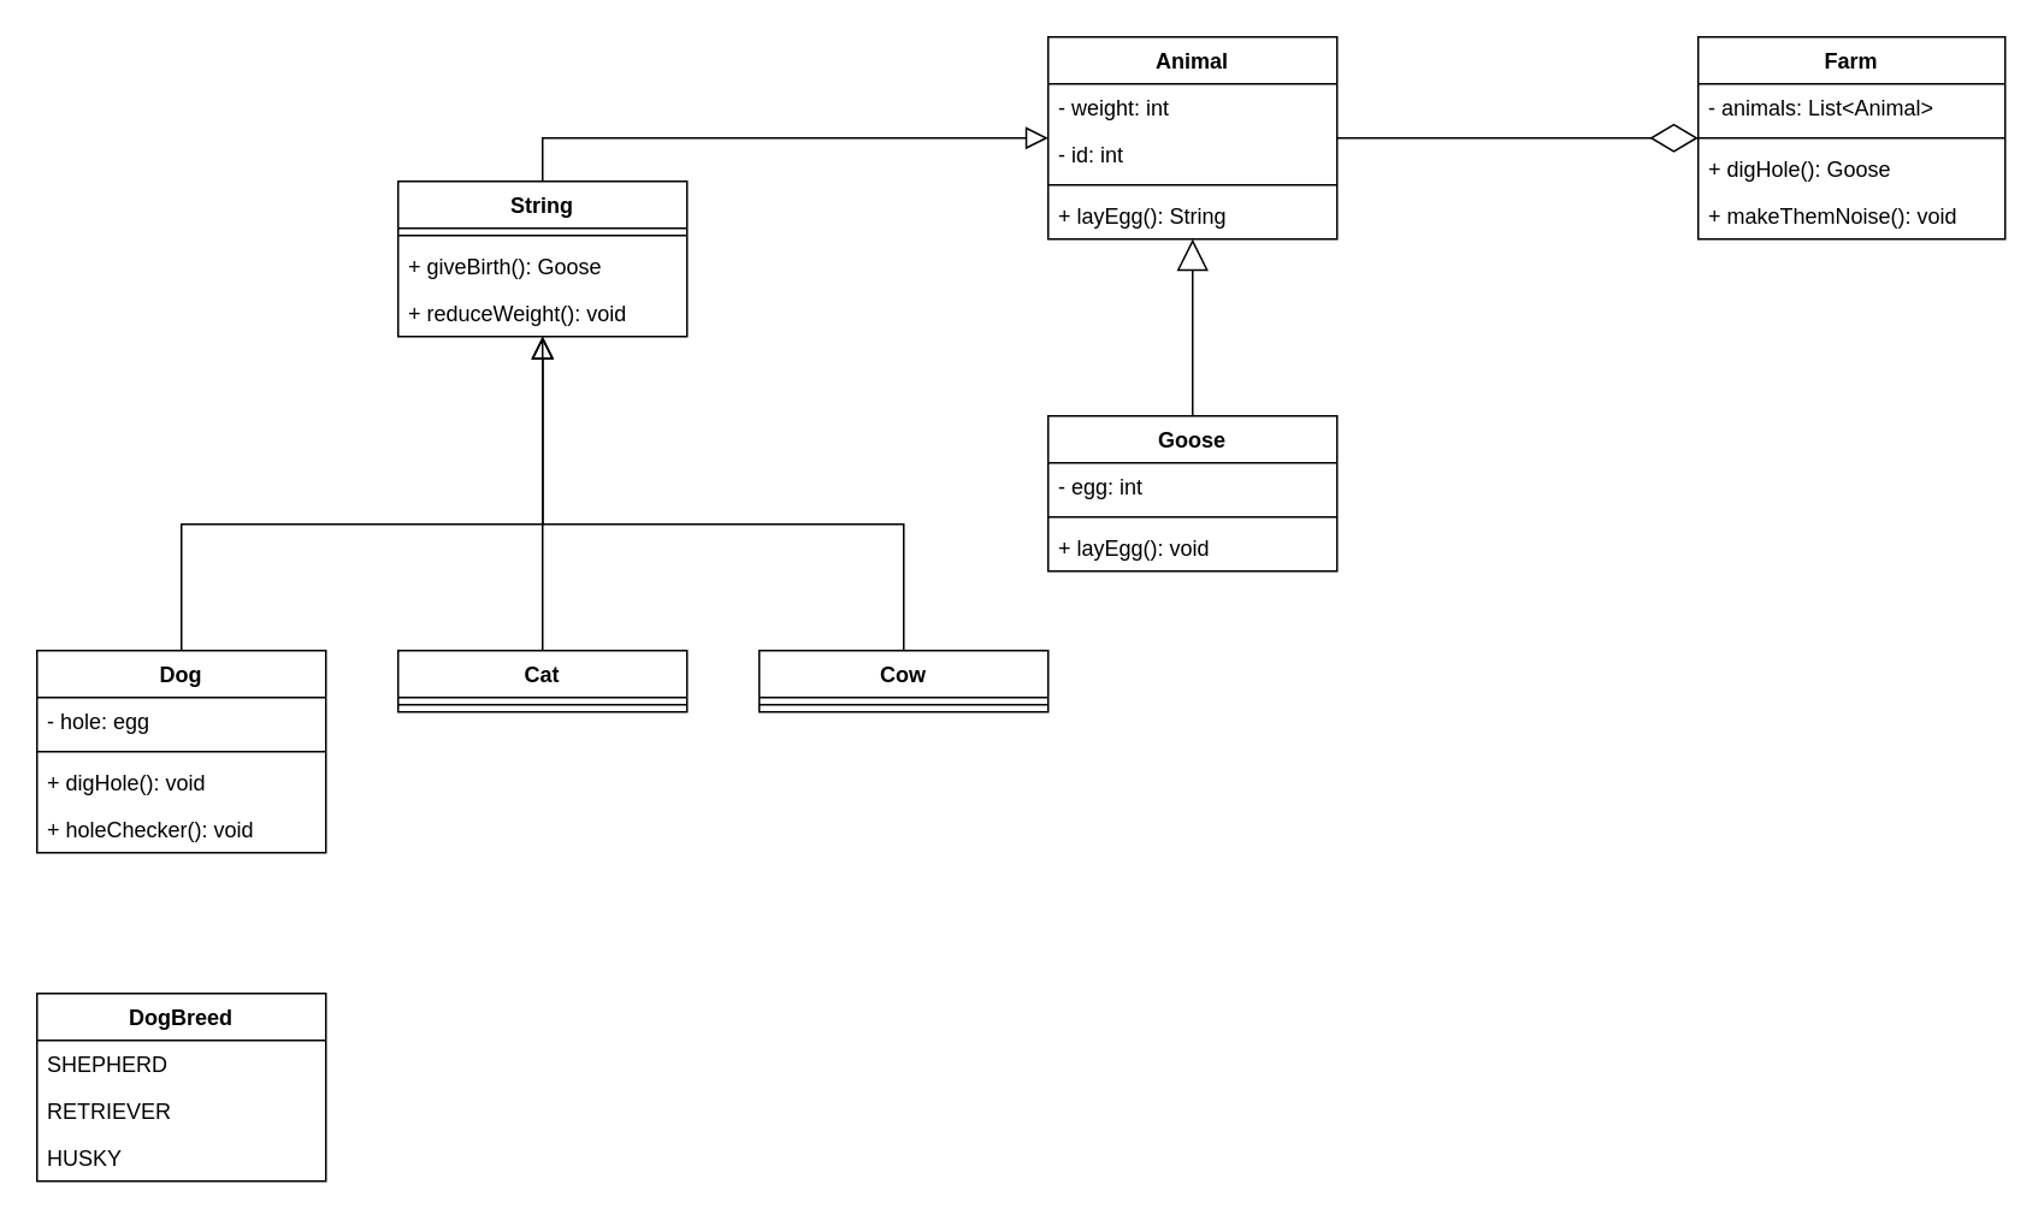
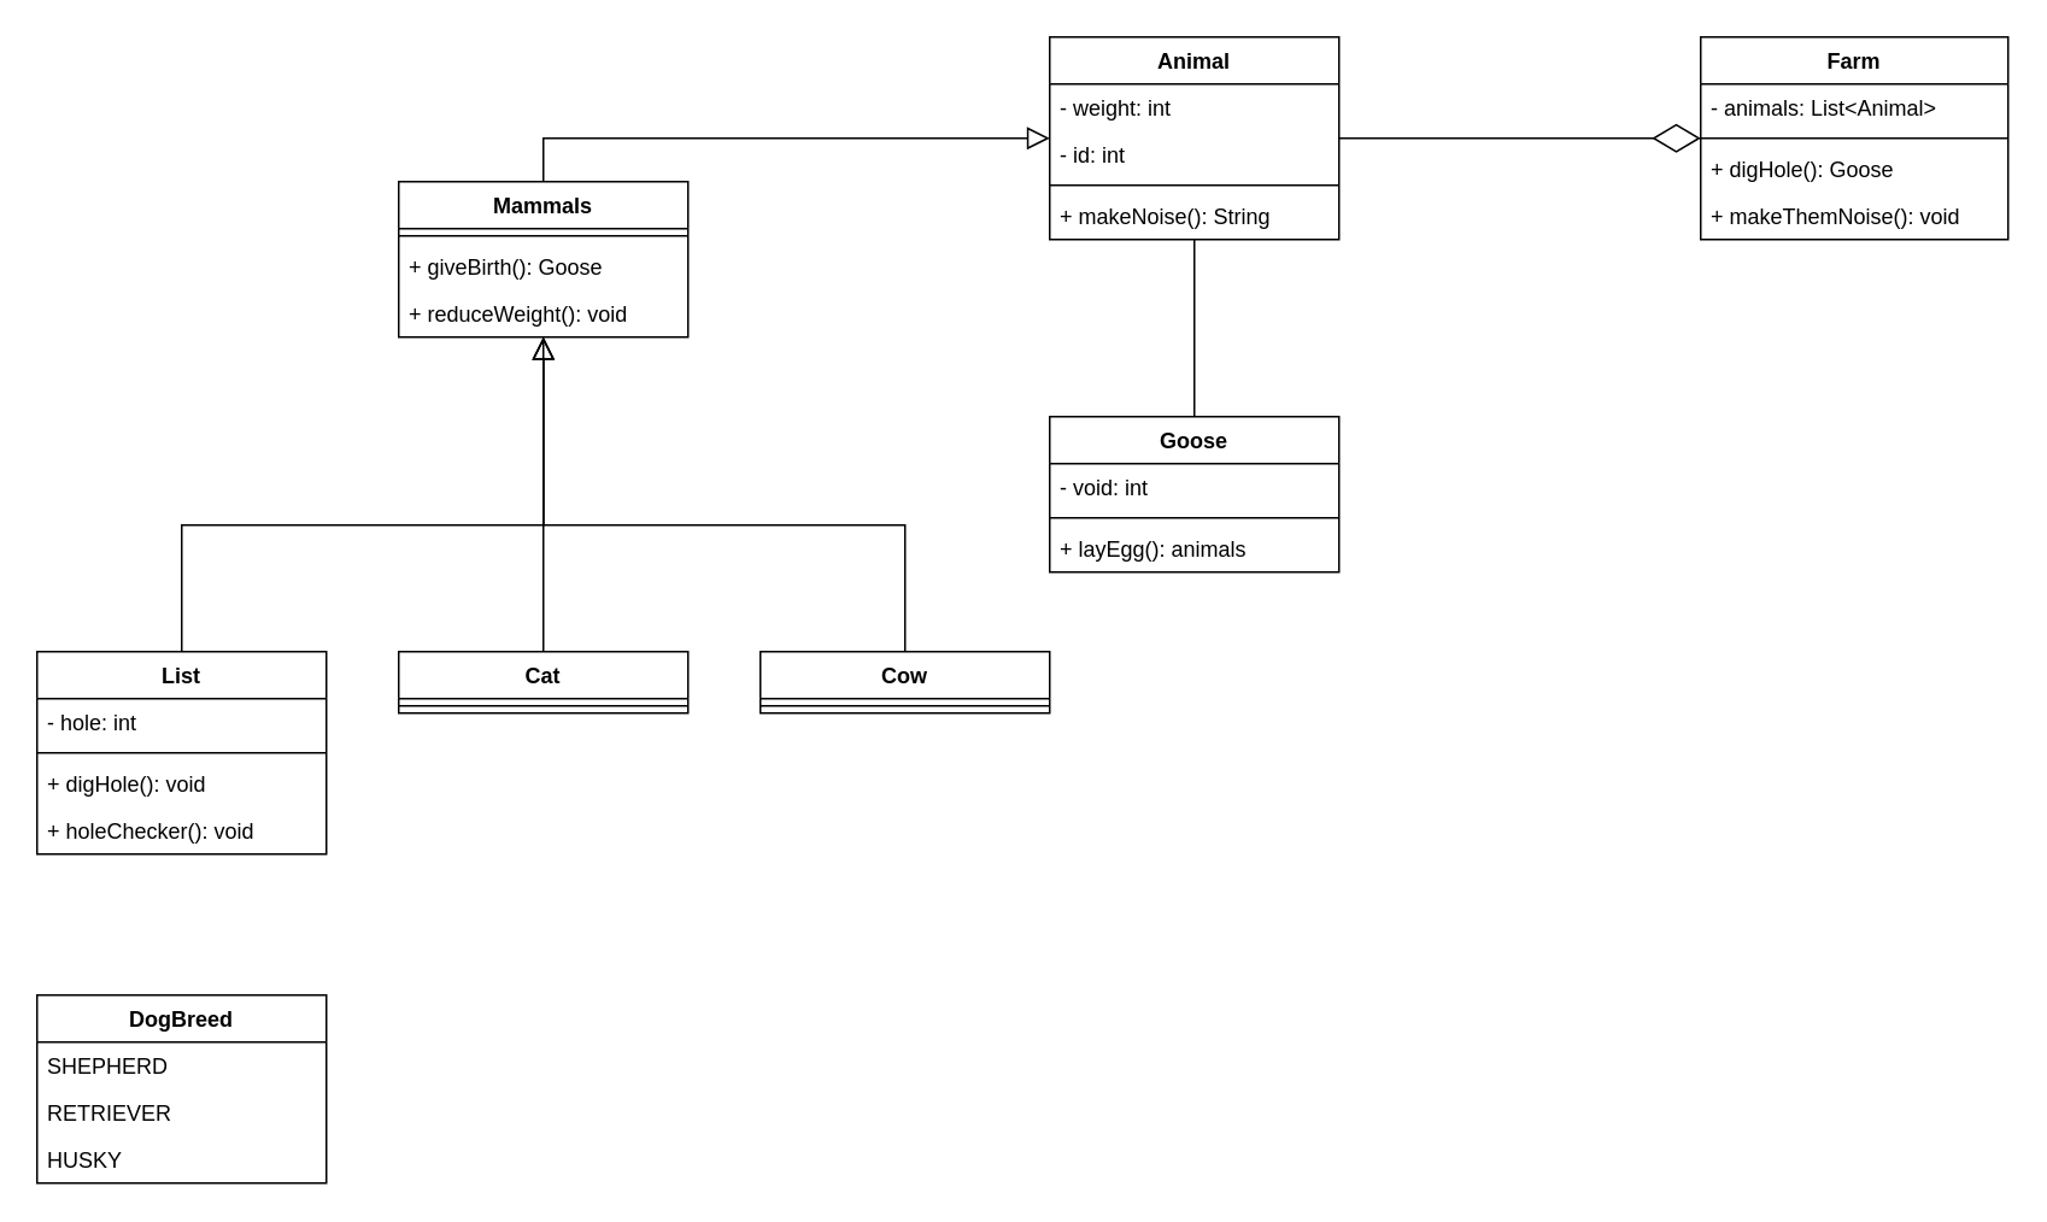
  <mxCell id="0" />
  <mxCell id="1" parent="0" />
  <mxCell id="2" value="Animal" style="swimlane;fontStyle=1;childLayout=stackLayout;horizontal=1;startSize=26;horizontalStack=0;resizeParent=1;resizeParentMax=0;resizeLast=0;collapsible=1;marginBottom=0;" vertex="1" parent="1"><mxGeometry x="580" y="20" width="160" height="112" as="geometry" /></mxCell>
  <mxCell id="3" value="- weight: int" style="text;strokeColor=none;fillColor=none;align=left;verticalAlign=top;spacingLeft=4;spacingRight=4;overflow=hidden;rotatable=0;points=[[0,0.5],[1,0.5]];portConstraint=eastwest;" vertex="1" parent="2"><mxGeometry y="26" width="160" height="26" as="geometry" /></mxCell>
  <mxCell id="4" value="- id: int" style="text;strokeColor=none;fillColor=none;align=left;verticalAlign=top;spacingLeft=4;spacingRight=4;overflow=hidden;rotatable=0;points=[[0,0.5],[1,0.5]];portConstraint=eastwest;" vertex="1" parent="2"><mxGeometry y="52" width="160" height="26" as="geometry" /></mxCell>
  <mxCell id="5" value="" style="line;strokeWidth=1;fillColor=none;align=left;verticalAlign=middle;spacingTop=-1;spacingLeft=3;spacingRight=3;rotatable=0;labelPosition=right;points=[];portConstraint=eastwest;" vertex="1" parent="2"><mxGeometry y="78" width="160" height="8" as="geometry" /></mxCell>
- <mxCell id="6" value="+ layEgg(): String" style="text;strokeColor=none;fillColor=none;align=left;verticalAlign=top;spacingLeft=4;spacingRight=4;overflow=hidden;rotatable=0;points=[[0,0.5],[1,0.5]];portConstraint=eastwest;" vertex="1" parent="2"><mxGeometry y="86" width="160" height="26" as="geometry" /></mxCell>
+ <mxCell id="6" value="+ makeNoise(): String" style="text;strokeColor=none;fillColor=none;align=left;verticalAlign=top;spacingLeft=4;spacingRight=4;overflow=hidden;rotatable=0;points=[[0,0.5],[1,0.5]];portConstraint=eastwest;" vertex="1" parent="2"><mxGeometry y="86" width="160" height="26" as="geometry" /></mxCell>
  <mxCell id="7" style="edgeStyle=orthogonalEdgeStyle;rounded=0;orthogonalLoop=1;jettySize=auto;html=1;endArrow=block;endFill=0;endSize=10;" edge="1" parent="1" source="8" target="35"><mxGeometry relative="1" as="geometry"><Array as="points"><mxPoint x="100" y="290" /><mxPoint x="300" y="290" /></Array></mxGeometry></mxCell>
- <mxCell id="8" value="Dog" style="swimlane;fontStyle=1;childLayout=stackLayout;horizontal=1;startSize=26;horizontalStack=0;resizeParent=1;resizeParentMax=0;resizeLast=0;collapsible=1;marginBottom=0;" vertex="1" parent="1"><mxGeometry x="20" y="360" width="160" height="112" as="geometry" /></mxCell>
- <mxCell id="9" value="- hole: egg" style="text;strokeColor=none;fillColor=none;align=left;verticalAlign=top;spacingLeft=4;spacingRight=4;overflow=hidden;rotatable=0;points=[[0,0.5],[1,0.5]];portConstraint=eastwest;" vertex="1" parent="8"><mxGeometry y="26" width="160" height="26" as="geometry" /></mxCell>
+ <mxCell id="8" value="List" style="swimlane;fontStyle=1;childLayout=stackLayout;horizontal=1;startSize=26;horizontalStack=0;resizeParent=1;resizeParentMax=0;resizeLast=0;collapsible=1;marginBottom=0;" vertex="1" parent="1"><mxGeometry x="20" y="360" width="160" height="112" as="geometry" /></mxCell>
+ <mxCell id="9" value="- hole: int" style="text;strokeColor=none;fillColor=none;align=left;verticalAlign=top;spacingLeft=4;spacingRight=4;overflow=hidden;rotatable=0;points=[[0,0.5],[1,0.5]];portConstraint=eastwest;" vertex="1" parent="8"><mxGeometry y="26" width="160" height="26" as="geometry" /></mxCell>
  <mxCell id="10" value="" style="line;strokeWidth=1;fillColor=none;align=left;verticalAlign=middle;spacingTop=-1;spacingLeft=3;spacingRight=3;rotatable=0;labelPosition=right;points=[];portConstraint=eastwest;" vertex="1" parent="8"><mxGeometry y="52" width="160" height="8" as="geometry" /></mxCell>
  <mxCell id="11" value="+ digHole(): void" style="text;strokeColor=none;fillColor=none;align=left;verticalAlign=top;spacingLeft=4;spacingRight=4;overflow=hidden;rotatable=0;points=[[0,0.5],[1,0.5]];portConstraint=eastwest;" vertex="1" parent="8"><mxGeometry y="60" width="160" height="26" as="geometry" /></mxCell>
  <mxCell id="12" value="+ holeChecker(): void" style="text;strokeColor=none;fillColor=none;align=left;verticalAlign=top;spacingLeft=4;spacingRight=4;overflow=hidden;rotatable=0;points=[[0,0.5],[1,0.5]];portConstraint=eastwest;" vertex="1" parent="8"><mxGeometry y="86" width="160" height="26" as="geometry" /></mxCell>
  <mxCell id="13" style="edgeStyle=orthogonalEdgeStyle;rounded=0;orthogonalLoop=1;jettySize=auto;html=1;endArrow=open;endFill=0;endSize=10;" edge="1" parent="1" source="14" target="35"><mxGeometry relative="1" as="geometry"><Array as="points"><mxPoint x="300" y="220" /><mxPoint x="300" y="220" /></Array></mxGeometry></mxCell>
  <mxCell id="14" value="Cat" style="swimlane;fontStyle=1;childLayout=stackLayout;horizontal=1;startSize=26;horizontalStack=0;resizeParent=1;resizeParentMax=0;resizeLast=0;collapsible=1;marginBottom=0;" vertex="1" parent="1"><mxGeometry x="220" y="360" width="160" height="34" as="geometry" /></mxCell>
  <mxCell id="15" value="" style="line;strokeWidth=1;fillColor=none;align=left;verticalAlign=middle;spacingTop=-1;spacingLeft=3;spacingRight=3;rotatable=0;labelPosition=right;points=[];portConstraint=eastwest;" vertex="1" parent="14"><mxGeometry y="26" width="160" height="8" as="geometry" /></mxCell>
- <mxCell id="16" style="edgeStyle=orthogonalEdgeStyle;rounded=0;orthogonalLoop=1;jettySize=auto;html=1;endArrow=block;endFill=0;endSize=15;" edge="1" parent="1" source="17" target="2"><mxGeometry relative="1" as="geometry"><Array as="points"><mxPoint x="660" y="230" /><mxPoint x="660" y="230" /></Array></mxGeometry></mxCell>
+ <mxCell id="16" style="edgeStyle=orthogonalEdgeStyle;rounded=0;orthogonalLoop=1;jettySize=auto;html=1;endArrow=none;endFill=0;endSize=15;" edge="1" parent="1" source="17" target="2"><mxGeometry relative="1" as="geometry"><Array as="points"><mxPoint x="660" y="230" /><mxPoint x="660" y="230" /></Array></mxGeometry></mxCell>
  <mxCell id="17" value="Goose" style="swimlane;fontStyle=1;childLayout=stackLayout;horizontal=1;startSize=26;horizontalStack=0;resizeParent=1;resizeParentMax=0;resizeLast=0;collapsible=1;marginBottom=0;" vertex="1" parent="1"><mxGeometry x="580" y="230" width="160" height="86" as="geometry" /></mxCell>
- <mxCell id="18" value="- egg: int" style="text;strokeColor=none;fillColor=none;align=left;verticalAlign=top;spacingLeft=4;spacingRight=4;overflow=hidden;rotatable=0;points=[[0,0.5],[1,0.5]];portConstraint=eastwest;" vertex="1" parent="17"><mxGeometry y="26" width="160" height="26" as="geometry" /></mxCell>
+ <mxCell id="18" value="- void: int" style="text;strokeColor=none;fillColor=none;align=left;verticalAlign=top;spacingLeft=4;spacingRight=4;overflow=hidden;rotatable=0;points=[[0,0.5],[1,0.5]];portConstraint=eastwest;" vertex="1" parent="17"><mxGeometry y="26" width="160" height="26" as="geometry" /></mxCell>
  <mxCell id="19" value="" style="line;strokeWidth=1;fillColor=none;align=left;verticalAlign=middle;spacingTop=-1;spacingLeft=3;spacingRight=3;rotatable=0;labelPosition=right;points=[];portConstraint=eastwest;" vertex="1" parent="17"><mxGeometry y="52" width="160" height="8" as="geometry" /></mxCell>
- <mxCell id="20" value="+ layEgg(): void" style="text;strokeColor=none;fillColor=none;align=left;verticalAlign=top;spacingLeft=4;spacingRight=4;overflow=hidden;rotatable=0;points=[[0,0.5],[1,0.5]];portConstraint=eastwest;" vertex="1" parent="17"><mxGeometry y="60" width="160" height="26" as="geometry" /></mxCell>
+ <mxCell id="20" value="+ layEgg(): animals" style="text;strokeColor=none;fillColor=none;align=left;verticalAlign=top;spacingLeft=4;spacingRight=4;overflow=hidden;rotatable=0;points=[[0,0.5],[1,0.5]];portConstraint=eastwest;" vertex="1" parent="17"><mxGeometry y="60" width="160" height="26" as="geometry" /></mxCell>
  <mxCell id="21" style="edgeStyle=orthogonalEdgeStyle;rounded=0;orthogonalLoop=1;jettySize=auto;html=1;endArrow=block;endFill=0;endSize=10;" edge="1" parent="1" source="22" target="35"><mxGeometry relative="1" as="geometry"><Array as="points"><mxPoint x="500" y="290" /><mxPoint x="300" y="290" /></Array></mxGeometry></mxCell>
  <mxCell id="22" value="Cow" style="swimlane;fontStyle=1;childLayout=stackLayout;horizontal=1;startSize=26;horizontalStack=0;resizeParent=1;resizeParentMax=0;resizeLast=0;collapsible=1;marginBottom=0;" vertex="1" parent="1"><mxGeometry x="420" y="360" width="160" height="34" as="geometry" /></mxCell>
  <mxCell id="23" value="" style="line;strokeWidth=1;fillColor=none;align=left;verticalAlign=middle;spacingTop=-1;spacingLeft=3;spacingRight=3;rotatable=0;labelPosition=right;points=[];portConstraint=eastwest;" vertex="1" parent="22"><mxGeometry y="26" width="160" height="8" as="geometry" /></mxCell>
  <mxCell id="24" value="DogBreed" style="swimlane;fontStyle=1;childLayout=stackLayout;horizontal=1;startSize=26;horizontalStack=0;resizeParent=1;resizeParentMax=0;resizeLast=0;collapsible=1;marginBottom=0;" vertex="1" parent="1"><mxGeometry x="20" y="550" width="160" height="104" as="geometry" /></mxCell>
  <mxCell id="25" value="SHEPHERD" style="text;strokeColor=none;fillColor=none;align=left;verticalAlign=top;spacingLeft=4;spacingRight=4;overflow=hidden;rotatable=0;points=[[0,0.5],[1,0.5]];portConstraint=eastwest;" vertex="1" parent="24"><mxGeometry y="26" width="160" height="26" as="geometry" /></mxCell>
  <mxCell id="26" value="RETRIEVER" style="text;strokeColor=none;fillColor=none;align=left;verticalAlign=top;spacingLeft=4;spacingRight=4;overflow=hidden;rotatable=0;points=[[0,0.5],[1,0.5]];portConstraint=eastwest;" vertex="1" parent="24"><mxGeometry y="52" width="160" height="26" as="geometry" /></mxCell>
  <mxCell id="27" value="HUSKY" style="text;strokeColor=none;fillColor=none;align=left;verticalAlign=top;spacingLeft=4;spacingRight=4;overflow=hidden;rotatable=0;points=[[0,0.5],[1,0.5]];portConstraint=eastwest;" vertex="1" parent="24"><mxGeometry y="78" width="160" height="26" as="geometry" /></mxCell>
  <mxCell id="28" value="Farm" style="swimlane;fontStyle=1;childLayout=stackLayout;horizontal=1;startSize=26;horizontalStack=0;resizeParent=1;resizeParentMax=0;resizeLast=0;collapsible=1;marginBottom=0;" vertex="1" parent="1"><mxGeometry x="940" y="20" width="170" height="112" as="geometry" /></mxCell>
  <mxCell id="29" value="- animals: List&lt;Animal&gt;" style="text;strokeColor=none;fillColor=none;align=left;verticalAlign=top;spacingLeft=4;spacingRight=4;overflow=hidden;rotatable=0;points=[[0,0.5],[1,0.5]];portConstraint=eastwest;" vertex="1" parent="28"><mxGeometry y="26" width="170" height="26" as="geometry" /></mxCell>
  <mxCell id="30" value="" style="line;strokeWidth=1;fillColor=none;align=left;verticalAlign=middle;spacingTop=-1;spacingLeft=3;spacingRight=3;rotatable=0;labelPosition=right;points=[];portConstraint=eastwest;" vertex="1" parent="28"><mxGeometry y="52" width="170" height="8" as="geometry" /></mxCell>
  <mxCell id="31" value="+ digHole(): Goose" style="text;strokeColor=none;fillColor=none;align=left;verticalAlign=top;spacingLeft=4;spacingRight=4;overflow=hidden;rotatable=0;points=[[0,0.5],[1,0.5]];portConstraint=eastwest;" vertex="1" parent="28"><mxGeometry y="60" width="170" height="26" as="geometry" /></mxCell>
  <mxCell id="32" value="+ makeThemNoise(): void" style="text;strokeColor=none;fillColor=none;align=left;verticalAlign=top;spacingLeft=4;spacingRight=4;overflow=hidden;rotatable=0;points=[[0,0.5],[1,0.5]];portConstraint=eastwest;" vertex="1" parent="28"><mxGeometry y="86" width="170" height="26" as="geometry" /></mxCell>
  <mxCell id="33" value="" style="endArrow=diamondThin;endFill=0;endSize=24;html=1;rounded=0;" edge="1" parent="1" source="2" target="28"><mxGeometry width="160" relative="1" as="geometry"><mxPoint x="640" y="250" as="sourcePoint" /><mxPoint x="800" y="250" as="targetPoint" /></mxGeometry></mxCell>
  <mxCell id="34" style="edgeStyle=orthogonalEdgeStyle;rounded=0;orthogonalLoop=1;jettySize=auto;html=1;endArrow=block;endFill=0;endSize=10;" edge="1" parent="1" source="35" target="2"><mxGeometry relative="1" as="geometry"><Array as="points"><mxPoint x="300" y="76" /></Array></mxGeometry></mxCell>
- <mxCell id="35" value="String" style="swimlane;fontStyle=1;align=center;verticalAlign=top;childLayout=stackLayout;horizontal=1;startSize=26;horizontalStack=0;resizeParent=1;resizeParentMax=0;resizeLast=0;collapsible=1;marginBottom=0;" vertex="1" parent="1"><mxGeometry x="220" y="100" width="160" height="86" as="geometry" /></mxCell>
+ <mxCell id="35" value="Mammals" style="swimlane;fontStyle=1;align=center;verticalAlign=top;childLayout=stackLayout;horizontal=1;startSize=26;horizontalStack=0;resizeParent=1;resizeParentMax=0;resizeLast=0;collapsible=1;marginBottom=0;" vertex="1" parent="1"><mxGeometry x="220" y="100" width="160" height="86" as="geometry" /></mxCell>
  <mxCell id="36" value="" style="line;strokeWidth=1;fillColor=none;align=left;verticalAlign=middle;spacingTop=-1;spacingLeft=3;spacingRight=3;rotatable=0;labelPosition=right;points=[];portConstraint=eastwest;strokeColor=inherit;" vertex="1" parent="35"><mxGeometry y="26" width="160" height="8" as="geometry" /></mxCell>
  <mxCell id="37" value="+ giveBirth(): Goose" style="text;strokeColor=none;fillColor=none;align=left;verticalAlign=top;spacingLeft=4;spacingRight=4;overflow=hidden;rotatable=0;points=[[0,0.5],[1,0.5]];portConstraint=eastwest;" vertex="1" parent="35"><mxGeometry y="34" width="160" height="26" as="geometry" /></mxCell>
  <mxCell id="38" value="+ reduceWeight(): void" style="text;strokeColor=none;fillColor=none;align=left;verticalAlign=top;spacingLeft=4;spacingRight=4;overflow=hidden;rotatable=0;points=[[0,0.5],[1,0.5]];portConstraint=eastwest;" vertex="1" parent="35"><mxGeometry y="60" width="160" height="26" as="geometry" /></mxCell>
